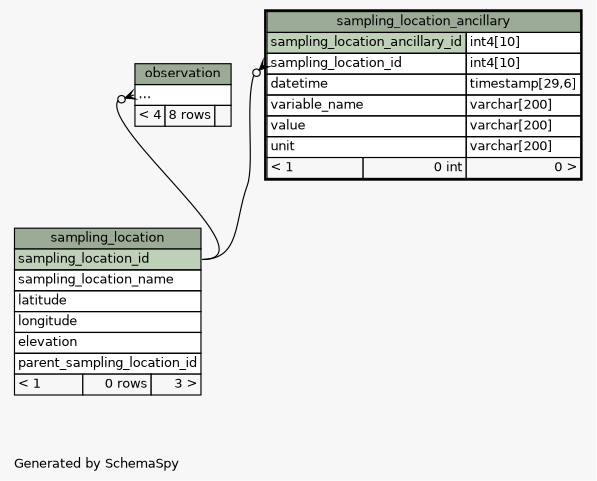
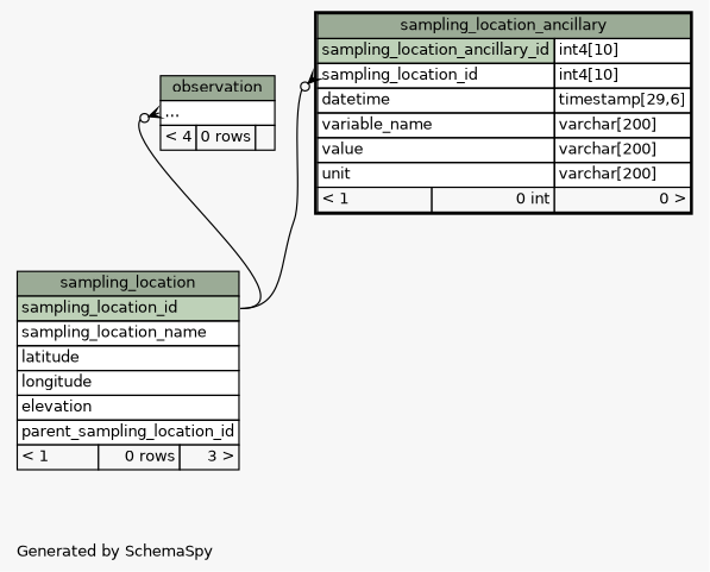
  digraph {
    bgcolor="#f7f7f7"
    fontname=Helvetica
    fontsize=11
    label="\nGenerated by SchemaSpy"
    labeljust=l
    nodesep=0.18
    rankdir=TB
    ranksep=0.46
    node [fontname=Helvetica fontsize=11 shape=plaintext]
    edge [arrowhead=none arrowsize=0.8 arrowtail=crowodot dir=back headport="sampling_location_id:e"]
-   n1 [label=<     <TABLE BORDER="0" CELLBORDER="1" CELLSPACING="0" BGCOLOR="#ffffff">       <TR><TD COLSPAN="3" BGCOLOR="#9bab96" ALIGN="CENTER">observation</TD></TR>       <TR><TD PORT="elipses" COLSPAN="3" ALIGN="LEFT">...</TD></TR>       <TR><TD ALIGN="LEFT" BGCOLOR="#f7f7f7">&lt; 4</TD><TD ALIGN="RIGHT" BGCOLOR="#f7f7f7">8 rows</TD><TD ALIGN="RIGHT" BGCOLOR="#f7f7f7">  </TD></TR>     </TABLE>>]
+   n1 [label=<     <TABLE BORDER="0" CELLBORDER="1" CELLSPACING="0" BGCOLOR="#ffffff">       <TR><TD COLSPAN="3" BGCOLOR="#9bab96" ALIGN="CENTER">observation</TD></TR>       <TR><TD PORT="elipses" COLSPAN="3" ALIGN="LEFT">...</TD></TR>       <TR><TD ALIGN="LEFT" BGCOLOR="#f7f7f7">&lt; 4</TD><TD ALIGN="RIGHT" BGCOLOR="#f7f7f7">0 rows</TD><TD ALIGN="RIGHT" BGCOLOR="#f7f7f7">  </TD></TR>     </TABLE>>]
    n2 [label=<     <TABLE BORDER="0" CELLBORDER="1" CELLSPACING="0" BGCOLOR="#ffffff">       <TR><TD COLSPAN="3" BGCOLOR="#9bab96" ALIGN="CENTER">sampling_location</TD></TR>       <TR><TD PORT="sampling_location_id" COLSPAN="3" BGCOLOR="#bed1b8" ALIGN="LEFT">sampling_location_id</TD></TR>       <TR><TD PORT="sampling_location_name" COLSPAN="3" ALIGN="LEFT">sampling_location_name</TD></TR>       <TR><TD PORT="latitude" COLSPAN="3" ALIGN="LEFT">latitude</TD></TR>       <TR><TD PORT="longitude" COLSPAN="3" ALIGN="LEFT">longitude</TD></TR>       <TR><TD PORT="elevation" COLSPAN="3" ALIGN="LEFT">elevation</TD></TR>       <TR><TD PORT="parent_sampling_location_id" COLSPAN="3" ALIGN="LEFT">parent_sampling_location_id</TD></TR>       <TR><TD ALIGN="LEFT" BGCOLOR="#f7f7f7">&lt; 1</TD><TD ALIGN="RIGHT" BGCOLOR="#f7f7f7">0 rows</TD><TD ALIGN="RIGHT" BGCOLOR="#f7f7f7">3 &gt;</TD></TR>     </TABLE>>]
    n3 [label=<     <TABLE BORDER="2" CELLBORDER="1" CELLSPACING="0" BGCOLOR="#ffffff">       <TR><TD COLSPAN="3" BGCOLOR="#9bab96" ALIGN="CENTER">sampling_location_ancillary</TD></TR>       <TR><TD PORT="sampling_location_ancillary_id" COLSPAN="2" BGCOLOR="#bed1b8" ALIGN="LEFT">sampling_location_ancillary_id</TD><TD PORT="sampling_location_ancillary_id.type" ALIGN="LEFT">int4[10]</TD></TR>       <TR><TD PORT="sampling_location_id" COLSPAN="2" ALIGN="LEFT">sampling_location_id</TD><TD PORT="sampling_location_id.type" ALIGN="LEFT">int4[10]</TD></TR>       <TR><TD PORT="datetime" COLSPAN="2" ALIGN="LEFT">datetime</TD><TD PORT="datetime.type" ALIGN="LEFT">timestamp[29,6]</TD></TR>       <TR><TD PORT="variable_name" COLSPAN="2" ALIGN="LEFT">variable_name</TD><TD PORT="variable_name.type" ALIGN="LEFT">varchar[200]</TD></TR>       <TR><TD PORT="value" COLSPAN="2" ALIGN="LEFT">value</TD><TD PORT="value.type" ALIGN="LEFT">varchar[200]</TD></TR>       <TR><TD PORT="unit" COLSPAN="2" ALIGN="LEFT">unit</TD><TD PORT="unit.type" ALIGN="LEFT">varchar[200]</TD></TR>       <TR><TD ALIGN="LEFT" BGCOLOR="#f7f7f7">&lt; 1</TD><TD ALIGN="RIGHT" BGCOLOR="#f7f7f7">0 int</TD><TD ALIGN="RIGHT" BGCOLOR="#f7f7f7">0 &gt;</TD></TR>     </TABLE>>]
    n1 -> n2 [tailport="elipses:w"]
    n3 -> n2 [tailport="sampling_location_id:w"]
  }
